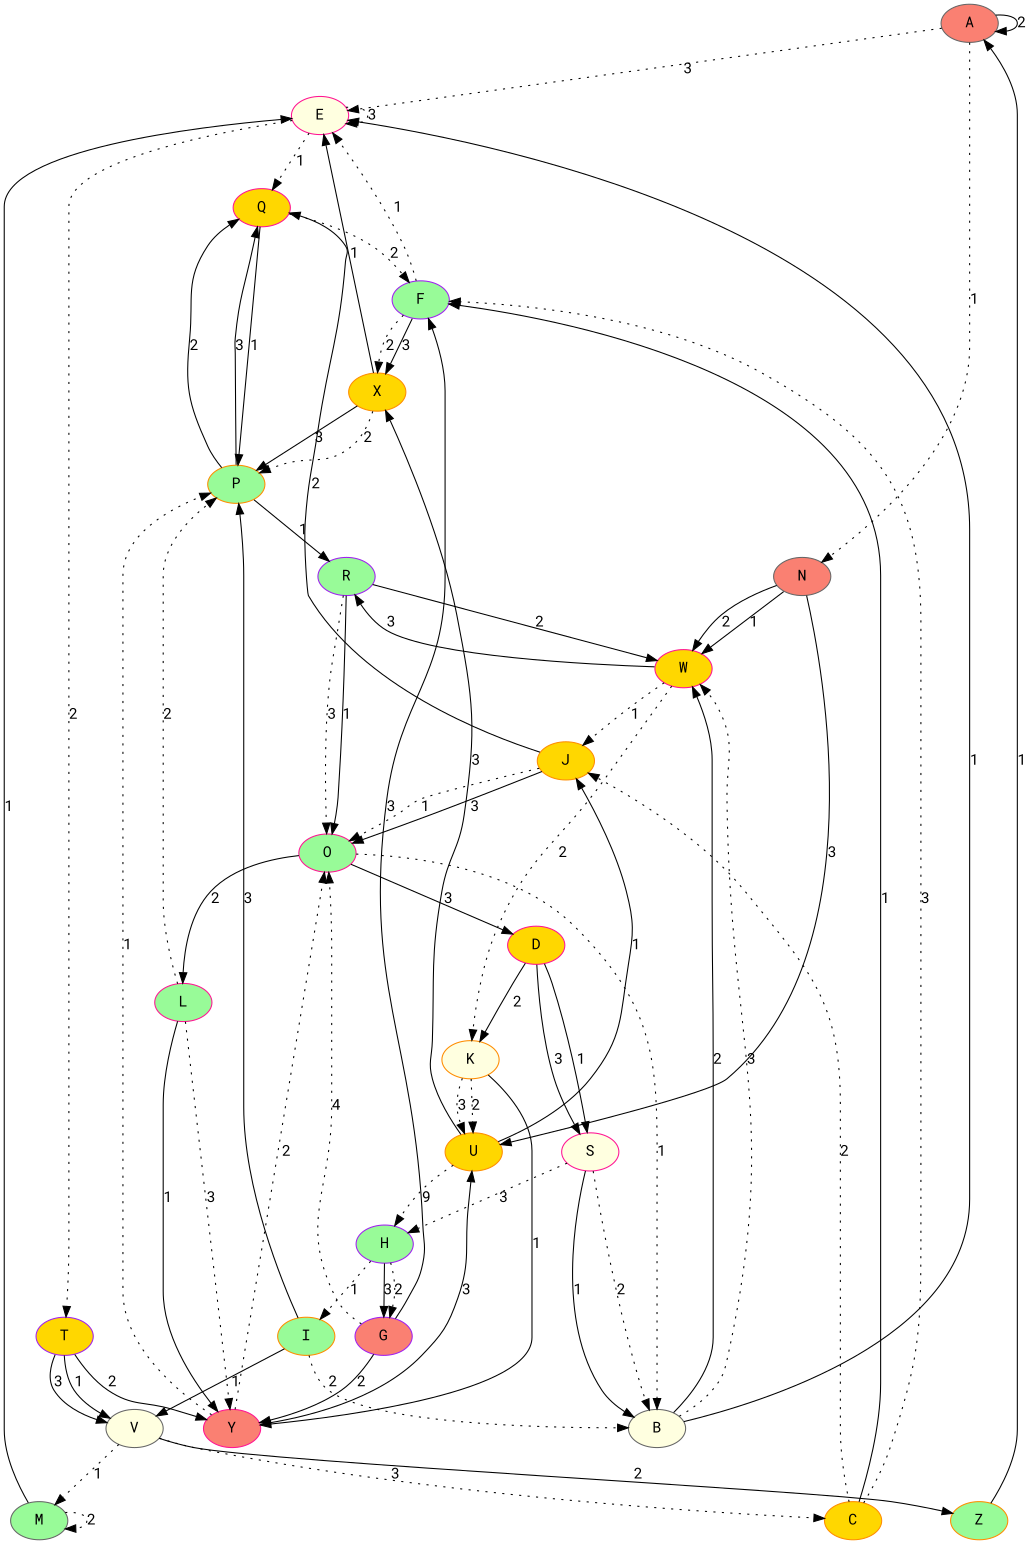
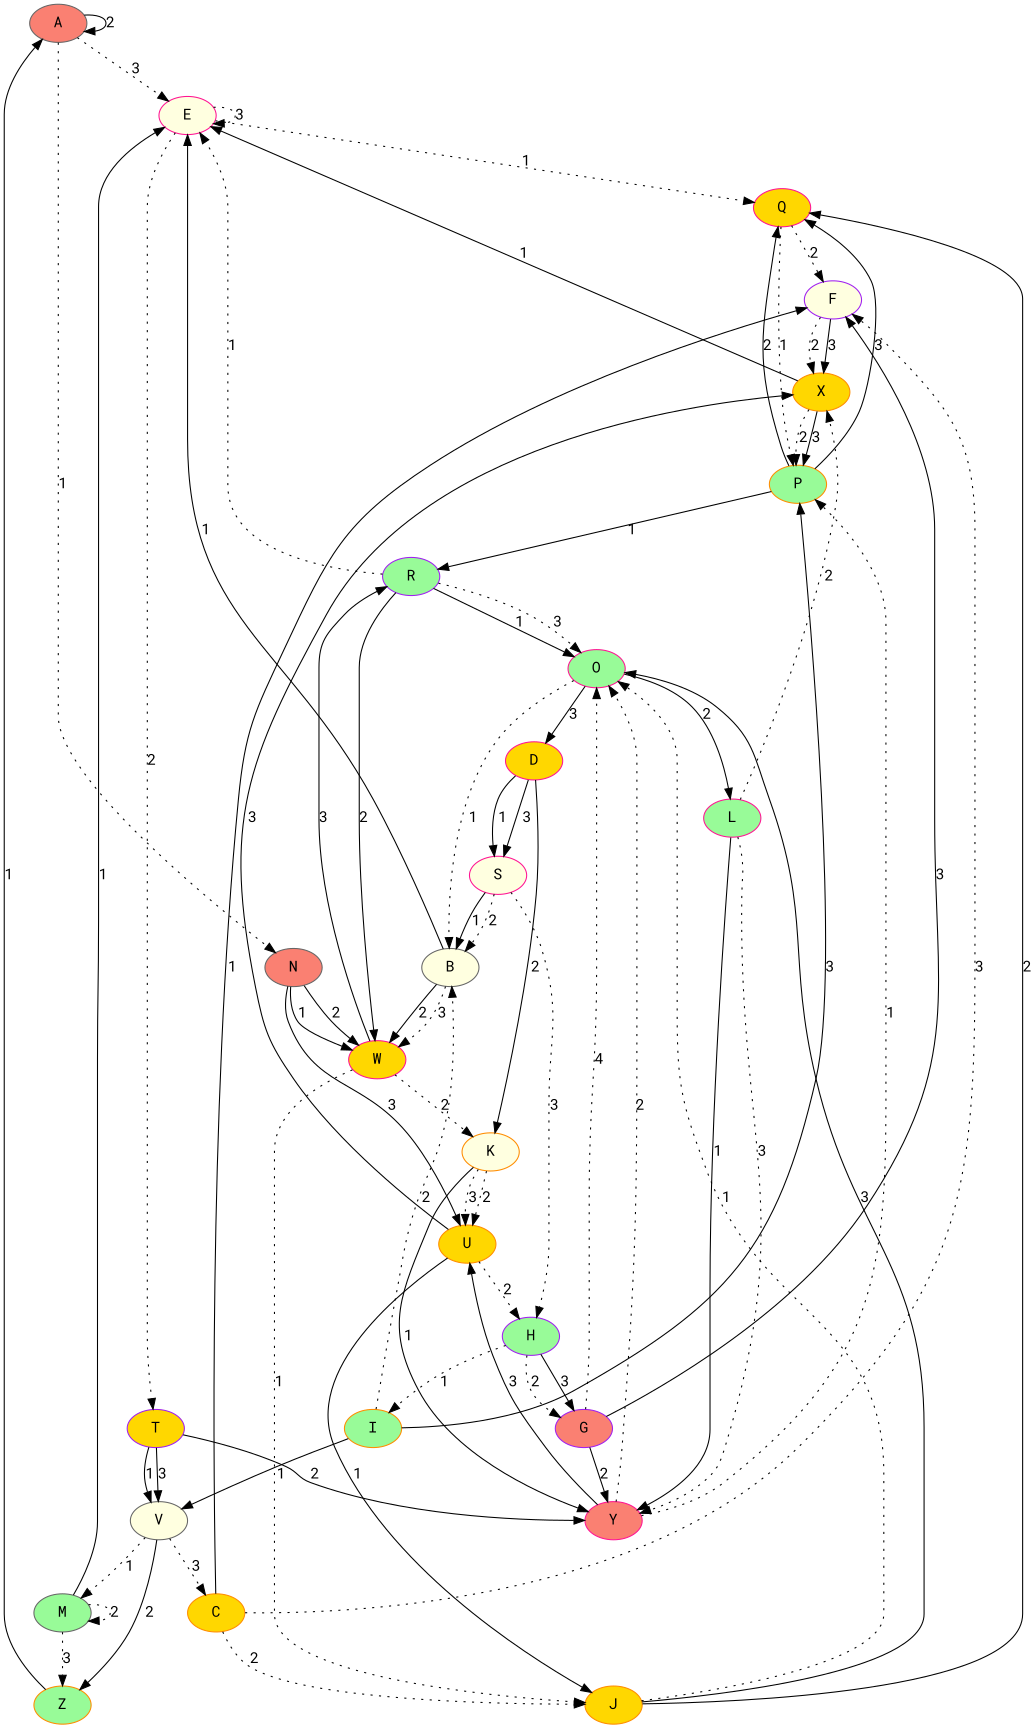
  digraph {
    fontname="Roboto Mono"
    node [color=deeppink fillcolor=palegreen fontname="Roboto Mono" style=filled]
    edge [fontname="Roboto Mono" style=solid]
    n1 [color=gray40 fillcolor=salmon label=A]
    n2 [fillcolor=lightyellow label=E]
    n3 [color=gray40 fillcolor=salmon label=N]
    n4 [fillcolor=gold label=Q]
    n5 [color=purple fillcolor=gold label=T]
    n6 [fillcolor=gold label=W]
    n7 [color=darkorange fillcolor=gold label=U]
    n8 [color=gray40 fillcolor=lightyellow label=B]
    n9 [color=darkorange fillcolor=gold label=J]
    n10 [color=darkorange fillcolor=lightyellow label=K]
    n11 [color=purple label=R]
    n12 [color=darkorange fillcolor=gold label=C]
-   n13 [color=purple label=F]
+   n13 [color=purple fillcolor=lightyellow label=F]
    n14 [color=darkorange fillcolor=gold label=X]
    n15 [label=O]
    n16 [fillcolor=gold label=D]
    n17 [fillcolor=lightyellow label=S]
    n18 [fillcolor=salmon label=Y]
    n19 [color=purple label=H]
    n20 [color=darkorange label=P]
    n21 [color=gray40 fillcolor=lightyellow label=V]
    n22 [color=purple fillcolor=salmon label=G]
    n23 [label=L]
    n24 [color=darkorange label=I]
    n25 [color=gray40 label=M]
    n26 [color=darkorange label=Z]
    n1 -> n1 [label=2]
    n1 -> n2 [label=3 style=dotted]
    n1 -> n3 [label=1 style=dotted]
    n2 -> n2 [label=3 style=dotted]
    n2 -> n4 [label=1 style=dotted]
    n2 -> n5 [label=2 style=dotted]
    n3 -> n6 [label=1]
    n3 -> n6 [label=2]
    n3 -> n7 [label=3]
    n4 -> n13 [label=2 style=dotted]
-   n4 -> n20 [label=1]
+   n4 -> n20 [label=1 style=dotted]
    n5 -> n18 [label=2]
    n5 -> n21 [label=1]
    n5 -> n21 [label=3]
    n6 -> n9 [label=1 style=dotted]
    n6 -> n10 [label=2 style=dotted]
    n6 -> n11 [label=3]
    n7 -> n9 [label=1]
    n7 -> n14 [label=3]
-   n7 -> n19 [label=9 style=dotted]
+   n7 -> n19 [label=2 style=dotted]
    n8 -> n2 [label=1]
    n8 -> n6 [label=2]
    n8 -> n6 [label=3 style=dotted]
    n9 -> n4 [label=2]
    n9 -> n15 [label=1 style=dotted]
    n9 -> n15 [label=3]
    n10 -> n7 [label=2 style=dotted]
    n10 -> n7 [label=3 style=dotted]
    n10 -> n18 [label=1]
    n11 -> n6 [label=2]
    n11 -> n15 [label=1]
    n11 -> n15 [label=3 style=dotted]
    n12 -> n9 [label=2 style=dotted]
    n12 -> n13 [label=1]
    n12 -> n13 [label=3 style=dotted]
-   n13 -> n2 [label=1 style=dotted]
+   n11 -> n2 [label=1 style=dotted]
    n13 -> n14 [label=2 style=dotted]
    n13 -> n14 [label=3]
    n14 -> n2 [label=1]
    n14 -> n20 [label=2 style=dotted]
    n14 -> n20 [label=3]
    n15 -> n8 [label=1 style=dotted]
    n15 -> n16 [label=3]
    n15 -> n23 [label=2]
    n16 -> n10 [label=2]
    n16 -> n17 [label=1]
    n16 -> n17 [label=3]
    n17 -> n8 [label=1]
    n17 -> n8 [label=2 style=dotted]
    n17 -> n19 [label=3 style=dotted]
    n18 -> n7 [label=3]
    n18 -> n15 [label=2 style=dotted]
    n18 -> n20 [label=1 style=dotted]
    n19 -> n22 [label=2 style=dotted]
    n19 -> n22 [label=3]
    n19 -> n24 [label=1 style=dotted]
    n20 -> n4 [label=2]
    n20 -> n4 [label=3]
    n20 -> n11 [label=1]
    n21 -> n12 [label=3 style=dotted]
    n21 -> n25 [label=1 style=dotted]
    n21 -> n26 [label=2]
    n22 -> n13 [label=3]
    n22 -> n15 [label=4 style=dotted]
    n22 -> n18 [label=2]
    n23 -> n18 [label=1]
    n23 -> n18 [label=3 style=dotted]
-   n23 -> n20 [label=2 style=dotted]
+   n23 -> n14 [label=2 style=dotted]
    n24 -> n8 [label=2 style=dotted]
    n24 -> n20 [label=3]
    n24 -> n21 [label=1]
    n25 -> n2 [label=1]
    n25 -> n25 [label=2 style=dotted]
+   n25 -> n26 [label=3 style=dotted]
    n26 -> n1 [label=1]
  }
